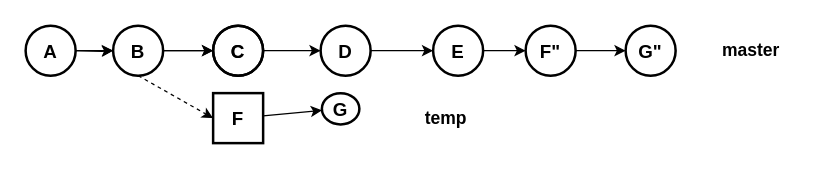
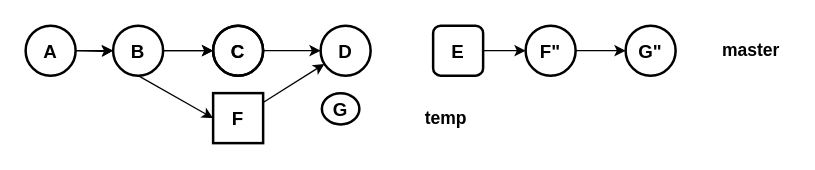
  <mxCell id="0" />
  <mxCell id="1" parent="0" />
  <mxCell id="2" value="" style="edgeStyle=orthogonalEdgeStyle;rounded=0;orthogonalLoop=1;jettySize=auto;html=1;fontColor=#000000;strokeColor=#000000;" parent="1" target="7" edge="1"><mxGeometry relative="1" as="geometry"><mxPoint x="60" y="40" as="sourcePoint" /></mxGeometry></mxCell>
  <mxCell id="3" value="&lt;font size=&quot;1&quot;&gt;&lt;b style=&quot;font-size: 15px&quot;&gt;C&lt;/b&gt;&lt;/font&gt;" style="ellipse;whiteSpace=wrap;html=1;fillColor=none;strokeColor=#000000;strokeWidth=2;fontColor=#000000;" parent="1" vertex="1"><mxGeometry x="170" y="20" width="40" height="40" as="geometry" /></mxCell>
- <mxCell id="4" value="" style="edgeStyle=none;rounded=0;orthogonalLoop=1;jettySize=auto;html=1;strokeColor=#000000;fontColor=#000000;" parent="1" source="5" target="9" edge="1"><mxGeometry relative="1" as="geometry" /></mxCell>
  <mxCell id="5" value="&lt;font size=&quot;1&quot;&gt;&lt;b style=&quot;font-size: 15px&quot;&gt;D&lt;/b&gt;&lt;/font&gt;" style="ellipse;whiteSpace=wrap;html=1;fillColor=none;strokeColor=#000000;strokeWidth=2;fontColor=#000000;" parent="1" vertex="1"><mxGeometry x="256" y="20" width="40" height="40" as="geometry" /></mxCell>
  <mxCell id="6" style="rounded=0;orthogonalLoop=1;jettySize=auto;html=1;entryX=0;entryY=0.5;entryDx=0;entryDy=0;strokeColor=#000000;fontColor=#000000;" parent="1" source="7" target="3" edge="1"><mxGeometry relative="1" as="geometry" /></mxCell>
  <mxCell id="7" value="&lt;span style=&quot;font-size: 15px&quot;&gt;&lt;b&gt;B&lt;/b&gt;&lt;/span&gt;" style="ellipse;whiteSpace=wrap;html=1;fillColor=none;strokeColor=#000000;strokeWidth=2;fontColor=#000000;" parent="1" vertex="1"><mxGeometry x="90" y="20" width="40" height="40" as="geometry" /></mxCell>
  <mxCell id="8" value="" style="rounded=0;orthogonalLoop=1;jettySize=auto;html=1;entryX=0;entryY=0.5;entryDx=0;entryDy=0;fontColor=#000000;strokeColor=#000000;" edge="1" parent="1" source="9" target="22"><mxGeometry relative="1" as="geometry" /></mxCell>
- <mxCell id="9" value="&lt;font size=&quot;1&quot;&gt;&lt;b style=&quot;font-size: 15px&quot;&gt;E&lt;/b&gt;&lt;/font&gt;" style="ellipse;whiteSpace=wrap;html=1;fillColor=none;strokeColor=#000000;strokeWidth=2;fontColor=#000000;" parent="1" vertex="1"><mxGeometry x="346" y="20" width="40" height="40" as="geometry" /></mxCell>
+ <mxCell id="9" value="&lt;font size=&quot;1&quot;&gt;&lt;b style=&quot;font-size: 15px&quot;&gt;E&lt;/b&gt;&lt;/font&gt;" style="whiteSpace=wrap;html=1;fillColor=none;strokeColor=#000000;strokeWidth=2;fontColor=#000000;rounded=1;" parent="1" vertex="1"><mxGeometry x="346" y="20" width="40" height="40" as="geometry" /></mxCell>
  <mxCell id="10" value="&lt;font size=&quot;1&quot;&gt;&lt;b style=&quot;font-size: 15px&quot;&gt;A&lt;/b&gt;&lt;/font&gt;" style="ellipse;whiteSpace=wrap;html=1;fillColor=none;strokeColor=#000000;strokeWidth=2;fontColor=#000000;" parent="1" vertex="1"><mxGeometry x="20" y="20" width="40" height="40" as="geometry" /></mxCell>
  <mxCell id="11" value="" style="edgeStyle=orthogonalEdgeStyle;rounded=0;orthogonalLoop=1;jettySize=auto;html=1;fontColor=#000000;strokeColor=#000000;" parent="1" edge="1"><mxGeometry relative="1" as="geometry"><mxPoint x="60" y="40" as="sourcePoint" /><mxPoint x="90" y="40" as="targetPoint" /></mxGeometry></mxCell>
- <mxCell id="12" style="rounded=0;orthogonalLoop=1;jettySize=auto;html=1;strokeColor=#000000;entryX=0;entryY=0.5;entryDx=0;entryDy=0;exitX=0.5;exitY=1;exitDx=0;exitDy=0;dashed=1;" parent="1" source="7" target="18" edge="1"><mxGeometry relative="1" as="geometry"><mxPoint x="190" y="-96" as="targetPoint" /><mxPoint x="110" y="20" as="sourcePoint" /></mxGeometry></mxCell>
+ <mxCell id="12" style="rounded=0;orthogonalLoop=1;jettySize=auto;html=1;strokeColor=#000000;entryX=0;entryY=0.5;entryDx=0;entryDy=0;exitX=0.5;exitY=1;exitDx=0;exitDy=0;" parent="1" source="7" target="18" edge="1"><mxGeometry relative="1" as="geometry"><mxPoint x="190" y="-96" as="targetPoint" /><mxPoint x="110" y="20" as="sourcePoint" /></mxGeometry></mxCell>
  <mxCell id="13" value="" style="edgeStyle=none;rounded=0;orthogonalLoop=1;jettySize=auto;html=1;strokeColor=#000000;" parent="1" source="14" target="5" edge="1"><mxGeometry relative="1" as="geometry" /></mxCell>
  <mxCell id="14" value="&lt;font size=&quot;1&quot;&gt;&lt;b style=&quot;font-size: 15px&quot;&gt;C&lt;/b&gt;&lt;/font&gt;" style="ellipse;whiteSpace=wrap;html=1;fillColor=none;strokeColor=#000000;strokeWidth=2;fontColor=#000000;" parent="1" vertex="1"><mxGeometry x="170" y="20" width="40" height="40" as="geometry" /></mxCell>
  <mxCell id="15" style="rounded=0;orthogonalLoop=1;jettySize=auto;html=1;entryX=0;entryY=0.5;entryDx=0;entryDy=0;strokeColor=#000000;fontColor=#000000;" parent="1" target="14" edge="1"><mxGeometry relative="1" as="geometry"><mxPoint x="130" y="40" as="sourcePoint" /></mxGeometry></mxCell>
  <mxCell id="16" value="&lt;font color=&quot;#000000&quot; style=&quot;font-size: 14px;&quot;&gt;master&lt;/font&gt;" style="text;html=1;align=center;verticalAlign=middle;resizable=0;points=[];autosize=1;fontSize=14;fontStyle=1" parent="1" vertex="1"><mxGeometry x="570" y="30" width="60" height="20" as="geometry" /></mxCell>
- <mxCell id="17" value="" style="edgeStyle=none;rounded=0;orthogonalLoop=1;jettySize=auto;html=1;strokeColor=#000000;" parent="1" source="18" target="19" edge="1"><mxGeometry relative="1" as="geometry" /></mxCell>
+ <mxCell id="17" value="" style="edgeStyle=none;rounded=0;orthogonalLoop=1;jettySize=auto;html=1;strokeColor=#000000;" parent="1" source="18" target="5" edge="1"><mxGeometry relative="1" as="geometry" /></mxCell>
  <mxCell id="18" value="&lt;span style=&quot;font-size: 15px&quot;&gt;&lt;b&gt;F&lt;/b&gt;&lt;/span&gt;" style="whiteSpace=wrap;html=1;fillColor=none;strokeColor=#000000;strokeWidth=2;fontColor=#000000;rounded=0;" parent="1" vertex="1"><mxGeometry x="170" y="74" width="40" height="40" as="geometry" /></mxCell>
  <mxCell id="19" value="&lt;font size=&quot;1&quot;&gt;&lt;b style=&quot;font-size: 15px&quot;&gt;G&lt;br&gt;&lt;/b&gt;&lt;/font&gt;" style="ellipse;whiteSpace=wrap;html=1;fillColor=none;strokeColor=#000000;strokeWidth=2;fontColor=#000000;" parent="1" vertex="1"><mxGeometry x="257" y="74" width="30" height="25" as="geometry" /></mxCell>
  <mxCell id="20" value="&lt;font color=&quot;#000000&quot; style=&quot;font-size: 14px&quot;&gt;temp&lt;/font&gt;" style="text;html=1;align=center;verticalAlign=middle;resizable=0;points=[];autosize=1;fontSize=14;fontStyle=1" parent="1" vertex="1"><mxGeometry x="331" y="84" width="50" height="20" as="geometry" /></mxCell>
  <mxCell id="21" value="" style="edgeStyle=none;rounded=0;orthogonalLoop=1;jettySize=auto;html=1;fontColor=#000000;strokeColor=#000000;" edge="1" parent="1" source="22" target="24"><mxGeometry relative="1" as="geometry" /></mxCell>
  <mxCell id="22" value="&lt;span style=&quot;font-size: 15px&quot;&gt;&lt;b&gt;F&quot;&lt;/b&gt;&lt;/span&gt;" style="ellipse;whiteSpace=wrap;html=1;fillColor=none;strokeColor=#000000;strokeWidth=2;fontColor=#000000;" vertex="1" parent="1"><mxGeometry x="420" y="20" width="40" height="40" as="geometry" /></mxCell>
  <mxCell id="23" style="edgeStyle=none;rounded=0;orthogonalLoop=1;jettySize=auto;html=1;exitX=1;exitY=0.5;exitDx=0;exitDy=0;" edge="1" parent="1" source="24"><mxGeometry relative="1" as="geometry"><mxPoint x="540" y="40" as="targetPoint" /></mxGeometry></mxCell>
  <mxCell id="24" value="&lt;span style=&quot;font-size: 15px&quot;&gt;&lt;b&gt;G&quot;&lt;/b&gt;&lt;/span&gt;" style="ellipse;whiteSpace=wrap;html=1;fillColor=none;strokeColor=#000000;strokeWidth=2;fontColor=#000000;" vertex="1" parent="1"><mxGeometry x="500" y="20" width="40" height="40" as="geometry" /></mxCell>
